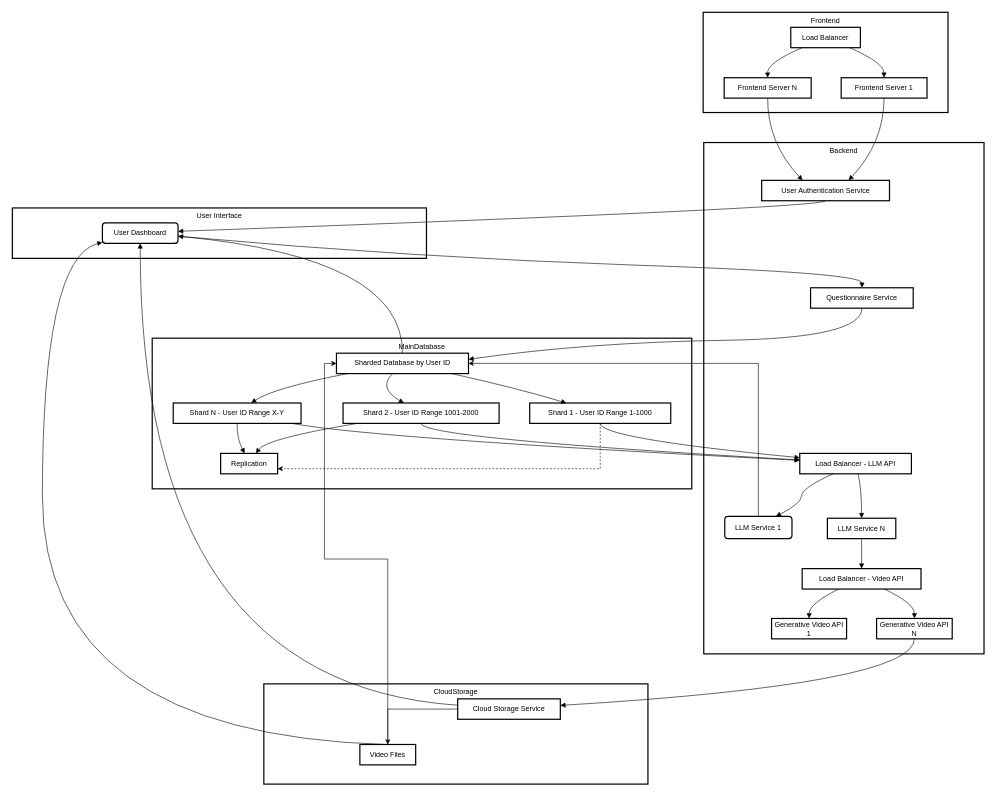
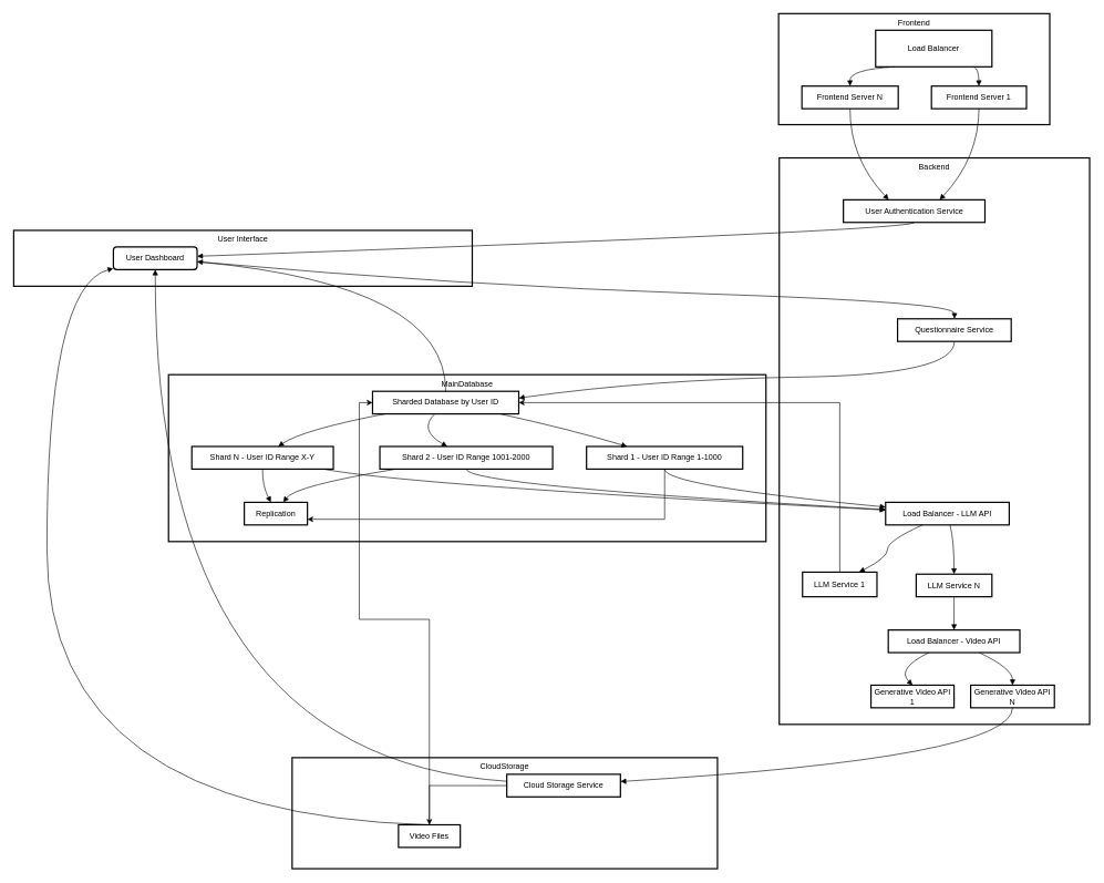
  <mxCell id="0" />
  <mxCell id="1" parent="0" />
  <mxCell id="2" value="User Interface" style="whiteSpace=wrap;strokeWidth=2;verticalAlign=top;" vertex="1" parent="1"><mxGeometry x="20" y="346" width="690" height="84" as="geometry" /></mxCell>
  <mxCell id="3" value="User Dashboard" style="whiteSpace=wrap;strokeWidth=2;rounded=1;" vertex="1" parent="1"><mxGeometry x="170" y="371" width="126" height="34" as="geometry" /></mxCell>
  <mxCell id="4" value="CloudStorage" style="whiteSpace=wrap;strokeWidth=2;verticalAlign=top;" vertex="1" parent="1"><mxGeometry x="439" y="1139" width="640" height="167" as="geometry" /></mxCell>
  <mxCell id="5" style="edgeStyle=orthogonalEdgeStyle;rounded=0;orthogonalLoop=1;jettySize=auto;html=1;entryX=0.5;entryY=0;entryDx=0;entryDy=0;" edge="1" parent="1" source="6" target="7"><mxGeometry relative="1" as="geometry" /></mxCell>
  <mxCell id="6" value="Cloud Storage Service" style="whiteSpace=wrap;strokeWidth=2;" vertex="1" parent="1"><mxGeometry x="762" y="1164" width="171" height="34" as="geometry" /></mxCell>
  <mxCell id="7" value="Video Files" style="whiteSpace=wrap;strokeWidth=2;" vertex="1" parent="1"><mxGeometry x="599" y="1240" width="93" height="34" as="geometry" /></mxCell>
  <mxCell id="8" value="MainDatabase" style="whiteSpace=wrap;strokeWidth=2;verticalAlign=top;" vertex="1" parent="1"><mxGeometry x="253" y="563" width="899" height="251" as="geometry" /></mxCell>
  <mxCell id="9" value="Sharded Database by User ID" style="whiteSpace=wrap;strokeWidth=2;" vertex="1" parent="1"><mxGeometry x="560" y="588" width="220" height="34" as="geometry" /></mxCell>
- <mxCell id="10" style="edgeStyle=orthogonalEdgeStyle;rounded=0;orthogonalLoop=1;jettySize=auto;html=1;entryX=1;entryY=0.75;entryDx=0;entryDy=0;dashed=1;" edge="1" parent="1" source="11" target="14"><mxGeometry relative="1" as="geometry"><Array as="points"><mxPoint x="1000" y="780" /></Array></mxGeometry></mxCell>
+ <mxCell id="10" style="edgeStyle=orthogonalEdgeStyle;rounded=0;orthogonalLoop=1;jettySize=auto;html=1;entryX=1;entryY=0.75;entryDx=0;entryDy=0;" edge="1" parent="1" source="11" target="14"><mxGeometry relative="1" as="geometry"><Array as="points"><mxPoint x="1000" y="780" /></Array></mxGeometry></mxCell>
  <mxCell id="11" value="Shard 1 - User ID Range 1-1000" style="whiteSpace=wrap;strokeWidth=2;" vertex="1" parent="1"><mxGeometry x="882" y="671" width="235" height="34" as="geometry" /></mxCell>
  <mxCell id="12" value="Shard 2 - User ID Range 1001-2000" style="whiteSpace=wrap;strokeWidth=2;" vertex="1" parent="1"><mxGeometry x="571" y="671" width="260" height="34" as="geometry" /></mxCell>
  <mxCell id="13" value="Shard N - User ID Range X-Y" style="whiteSpace=wrap;strokeWidth=2;" vertex="1" parent="1"><mxGeometry x="288" y="671" width="213" height="34" as="geometry" /></mxCell>
  <mxCell id="14" value="Replication" style="whiteSpace=wrap;strokeWidth=2;" vertex="1" parent="1"><mxGeometry x="367" y="755" width="95" height="34" as="geometry" /></mxCell>
  <mxCell id="15" value="Backend" style="whiteSpace=wrap;strokeWidth=2;verticalAlign=top;" vertex="1" parent="1"><mxGeometry x="1172" y="237" width="467" height="852" as="geometry" /></mxCell>
  <mxCell id="16" value="User Authentication Service" style="whiteSpace=wrap;strokeWidth=2;" vertex="1" parent="1"><mxGeometry x="1268.5" y="300" width="213" height="34" as="geometry" /></mxCell>
  <mxCell id="17" value="Questionnaire Service" style="whiteSpace=wrap;strokeWidth=2;" vertex="1" parent="1"><mxGeometry x="1350" y="479" width="171" height="34" as="geometry" /></mxCell>
  <mxCell id="18" value="Load Balancer - LLM API" style="whiteSpace=wrap;strokeWidth=2;" vertex="1" parent="1"><mxGeometry x="1332" y="755" width="186" height="34" as="geometry" /></mxCell>
  <mxCell id="19" style="edgeStyle=orthogonalEdgeStyle;rounded=0;orthogonalLoop=1;jettySize=auto;html=1;entryX=1;entryY=0.5;entryDx=0;entryDy=0;" edge="1" parent="1" source="20" target="9"><mxGeometry relative="1" as="geometry"><Array as="points"><mxPoint x="1263" y="605" /></Array></mxGeometry></mxCell>
- <mxCell id="20" value="LLM Service 1" style="whiteSpace=wrap;strokeWidth=2;rounded=1;" vertex="1" parent="1"><mxGeometry x="1207" y="860" width="112" height="37" as="geometry" /></mxCell>
+ <mxCell id="20" value="LLM Service 1" style="whiteSpace=wrap;strokeWidth=2;" vertex="1" parent="1"><mxGeometry x="1207" y="860" width="112" height="37" as="geometry" /></mxCell>
  <mxCell id="21" value="LLM Service N" style="whiteSpace=wrap;strokeWidth=2;" vertex="1" parent="1"><mxGeometry x="1378" y="863" width="114" height="34" as="geometry" /></mxCell>
  <mxCell id="22" value="Load Balancer - Video API" style="whiteSpace=wrap;strokeWidth=2;" vertex="1" parent="1"><mxGeometry x="1336" y="947" width="198" height="34" as="geometry" /></mxCell>
- <mxCell id="23" value="Generative Video API 1" style="whiteSpace=wrap;strokeWidth=2;" vertex="1" parent="1"><mxGeometry x="1285" y="1030" width="125" height="34" as="geometry" /></mxCell>
+ <mxCell id="23" value="Generative Video API 1" style="whiteSpace=wrap;strokeWidth=2;" vertex="1" parent="1"><mxGeometry x="1310" y="1030" width="125" height="34" as="geometry" /></mxCell>
  <mxCell id="24" value="Generative Video API N" style="whiteSpace=wrap;strokeWidth=2;" vertex="1" parent="1"><mxGeometry x="1460" y="1030" width="126" height="34" as="geometry" /></mxCell>
  <mxCell id="25" value="Frontend" style="whiteSpace=wrap;strokeWidth=2;verticalAlign=top;" vertex="1" parent="1"><mxGeometry x="1171" y="20" width="408" height="167" as="geometry" /></mxCell>
- <mxCell id="26" value="Load Balancer" style="whiteSpace=wrap;strokeWidth=2;" vertex="1" parent="1"><mxGeometry x="1317" y="45" width="116" height="34" as="geometry" /></mxCell>
+ <mxCell id="26" value="Load Balancer" style="whiteSpace=wrap;strokeWidth=2;" vertex="1" parent="1"><mxGeometry x="1317" y="45" width="175" height="55" as="geometry" /></mxCell>
  <mxCell id="27" value="Frontend Server 1" style="whiteSpace=wrap;strokeWidth=2;" vertex="1" parent="1"><mxGeometry x="1401" y="129" width="143" height="34" as="geometry" /></mxCell>
  <mxCell id="28" value="Frontend Server N" style="whiteSpace=wrap;strokeWidth=2;" vertex="1" parent="1"><mxGeometry x="1206" y="129" width="145" height="34" as="geometry" /></mxCell>
  <mxCell id="29" value="" style="curved=1;startArrow=none;endArrow=block;exitX=0.84;exitY=0.99;entryX=0.5;entryY=-0.01;rounded=0;" edge="1" parent="1" source="26" target="27"><mxGeometry relative="1" as="geometry"><Array as="points"><mxPoint x="1472" y="104" /></Array></mxGeometry></mxCell>
  <mxCell id="30" value="" style="curved=1;startArrow=none;endArrow=block;exitX=0.17;exitY=0.99;entryX=0.5;entryY=-0.01;rounded=0;" edge="1" parent="1" source="26" target="28"><mxGeometry relative="1" as="geometry"><Array as="points"><mxPoint x="1278" y="104" /></Array></mxGeometry></mxCell>
  <mxCell id="31" value="" style="curved=1;startArrow=none;endArrow=block;exitX=0.11;exitY=0.97;entryX=0.61;entryY=0;rounded=0;" edge="1" parent="1" source="9" target="13"><mxGeometry relative="1" as="geometry"><Array as="points"><mxPoint x="455" y="646" /></Array></mxGeometry></mxCell>
  <mxCell id="32" value="" style="curved=1;startArrow=none;endArrow=block;exitX=0.1;exitY=0.99;entryX=0.62;entryY=-0.01;rounded=0;" edge="1" parent="1" source="12" target="14"><mxGeometry relative="1" as="geometry"><Array as="points"><mxPoint x="444" y="730" /></Array></mxGeometry></mxCell>
  <mxCell id="33" value="" style="curved=1;startArrow=none;endArrow=block;exitX=0.5;exitY=0.99;entryX=0.42;entryY=-0.01;rounded=0;" edge="1" parent="1" source="13" target="14"><mxGeometry relative="1" as="geometry"><Array as="points"><mxPoint x="394" y="730" /></Array></mxGeometry></mxCell>
  <mxCell id="34" value="" style="curved=1;startArrow=none;endArrow=block;exitX=0.5;exitY=0.97;entryX=0.68;entryY=0;rounded=0;" edge="1" parent="1" source="27" target="16"><mxGeometry relative="1" as="geometry"><Array as="points"><mxPoint x="1472" y="237" /></Array></mxGeometry></mxCell>
  <mxCell id="35" value="" style="curved=1;startArrow=none;endArrow=block;exitX=0.5;exitY=0.97;entryX=0.32;entryY=0;rounded=0;" edge="1" parent="1" source="28" target="16"><mxGeometry relative="1" as="geometry"><Array as="points"><mxPoint x="1278" y="237" /></Array></mxGeometry></mxCell>
  <mxCell id="36" value="" style="curved=1;startArrow=none;endArrow=block;exitX=0.5;exitY=0.99;entryX=1;entryY=0.41;rounded=0;" edge="1" parent="1" source="16" target="3"><mxGeometry relative="1" as="geometry"><Array as="points"><mxPoint x="1375" y="346" /></Array></mxGeometry></mxCell>
  <mxCell id="37" value="" style="curved=1;startArrow=none;endArrow=block;exitX=1;exitY=0.65;entryX=0.5;entryY=0;rounded=0;" edge="1" parent="1" source="3" target="17"><mxGeometry relative="1" as="geometry"><Array as="points"><mxPoint x="691" y="429" /><mxPoint x="1436" y="454" /></Array></mxGeometry></mxCell>
  <mxCell id="38" value="" style="curved=1;startArrow=none;endArrow=block;exitX=0.5;exitY=0.99;entryX=1;entryY=0.3;rounded=0;" edge="1" parent="1" source="17" target="9"><mxGeometry relative="1" as="geometry"><Array as="points"><mxPoint x="1436" y="563" /><mxPoint x="979" y="570" /></Array></mxGeometry></mxCell>
  <mxCell id="39" value="" style="curved=1;startArrow=none;endArrow=block;exitX=0.85;exitY=0.97;entryX=0.26;entryY=0;rounded=0;" edge="1" parent="1" source="9" target="11"><mxGeometry relative="1" as="geometry"><Array as="points"><mxPoint x="860" y="646" /></Array></mxGeometry></mxCell>
  <mxCell id="40" value="" style="curved=1;startArrow=none;endArrow=block;exitX=0.43;exitY=0.97;entryX=0.39;entryY=0;rounded=0;" edge="1" parent="1" source="9" target="12"><mxGeometry relative="1" as="geometry"><Array as="points"><mxPoint x="629" y="646" /></Array></mxGeometry></mxCell>
  <mxCell id="41" value="" style="curved=1;startArrow=none;endArrow=block;exitX=0.5;exitY=0.99;entryX=0;entryY=0.21;rounded=0;" edge="1" parent="1" source="11" target="18"><mxGeometry relative="1" as="geometry"><Array as="points"><mxPoint x="999" y="730" /></Array></mxGeometry></mxCell>
  <mxCell id="42" value="" style="curved=1;startArrow=none;endArrow=block;exitX=0.5;exitY=0.99;entryX=0;entryY=0.32;rounded=0;" edge="1" parent="1" source="12" target="18"><mxGeometry relative="1" as="geometry"><Array as="points"><mxPoint x="701" y="730" /></Array></mxGeometry></mxCell>
  <mxCell id="43" value="" style="curved=1;startArrow=none;endArrow=block;exitX=0.92;exitY=0.99;entryX=0;entryY=0.34;rounded=0;" edge="1" parent="1" source="13" target="18"><mxGeometry relative="1" as="geometry"><Array as="points"><mxPoint x="619" y="730" /></Array></mxGeometry></mxCell>
  <mxCell id="44" value="" style="curved=1;startArrow=none;endArrow=block;exitX=0.31;exitY=0.97;entryX=0.76;entryY=0;rounded=0;" edge="1" parent="1" source="18" target="20"><mxGeometry relative="1" as="geometry"><Array as="points"><mxPoint x="1335" y="813" /><mxPoint x="1335" y="838" /></Array></mxGeometry></mxCell>
  <mxCell id="45" value="" style="curved=1;startArrow=none;endArrow=block;exitX=0.52;exitY=0.97;entryX=0.5;entryY=0;rounded=0;" edge="1" parent="1" source="18" target="21"><mxGeometry relative="1" as="geometry"><Array as="points"><mxPoint x="1435" y="813" /></Array></mxGeometry></mxCell>
  <mxCell id="46" value="" style="curved=1;startArrow=none;endArrow=block;exitX=0.5;exitY=0.99;entryX=0.5;entryY=-0.01;rounded=0;" edge="1" parent="1" source="21" target="22"><mxGeometry relative="1" as="geometry"><Array as="points" /></mxGeometry></mxCell>
  <mxCell id="47" value="" style="curved=1;startArrow=none;endArrow=block;exitX=0.32;exitY=0.97;entryX=0.5;entryY=0;rounded=0;" edge="1" parent="1" source="22" target="23"><mxGeometry relative="1" as="geometry"><Array as="points"><mxPoint x="1348" y="1005" /></Array></mxGeometry></mxCell>
  <mxCell id="48" value="" style="curved=1;startArrow=none;endArrow=block;exitX=0.68;exitY=0.97;entryX=0.5;entryY=0;rounded=0;" edge="1" parent="1" source="22" target="24"><mxGeometry relative="1" as="geometry"><Array as="points"><mxPoint x="1523" y="1005" /></Array></mxGeometry></mxCell>
  <mxCell id="49" value="" style="curved=1;startArrow=none;endArrow=block;exitX=0.5;exitY=0.99;entryX=1;entryY=0.32;rounded=0;" edge="1" parent="1" source="24" target="6"><mxGeometry relative="1" as="geometry"><Array as="points"><mxPoint x="1523" y="1139" /></Array></mxGeometry></mxCell>
  <mxCell id="50" value="" style="curved=1;startArrow=none;endArrow=block;exitX=0;exitY=0.31;entryX=0.5;entryY=0.97;rounded=0;" edge="1" parent="1" source="6" target="3"><mxGeometry relative="1" as="geometry"><Array as="points"><mxPoint x="233" y="1139" /></Array></mxGeometry></mxCell>
  <mxCell id="51" value="" style="curved=1;startArrow=none;endArrow=block;exitX=0.5;exitY=-0.01;entryX=1;entryY=0.65;rounded=0;" edge="1" parent="1" source="9" target="3"><mxGeometry relative="1" as="geometry"><Array as="points"><mxPoint x="671" y="429" /></Array></mxGeometry></mxCell>
  <mxCell id="52" value="" style="curved=1;startArrow=none;endArrow=block;exitX=0.45;exitY=0;entryX=0;entryY=0.95;rounded=0;" edge="1" parent="1" source="7" target="3"><mxGeometry relative="1" as="geometry"><Array as="points"><mxPoint x="70" y="1222" /><mxPoint x="70" y="429" /></Array></mxGeometry></mxCell>
  <mxCell id="53" style="edgeStyle=orthogonalEdgeStyle;rounded=0;orthogonalLoop=1;jettySize=auto;html=1;entryX=0;entryY=0.5;entryDx=0;entryDy=0;" edge="1" parent="1" source="7" target="9"><mxGeometry relative="1" as="geometry" /></mxCell>
